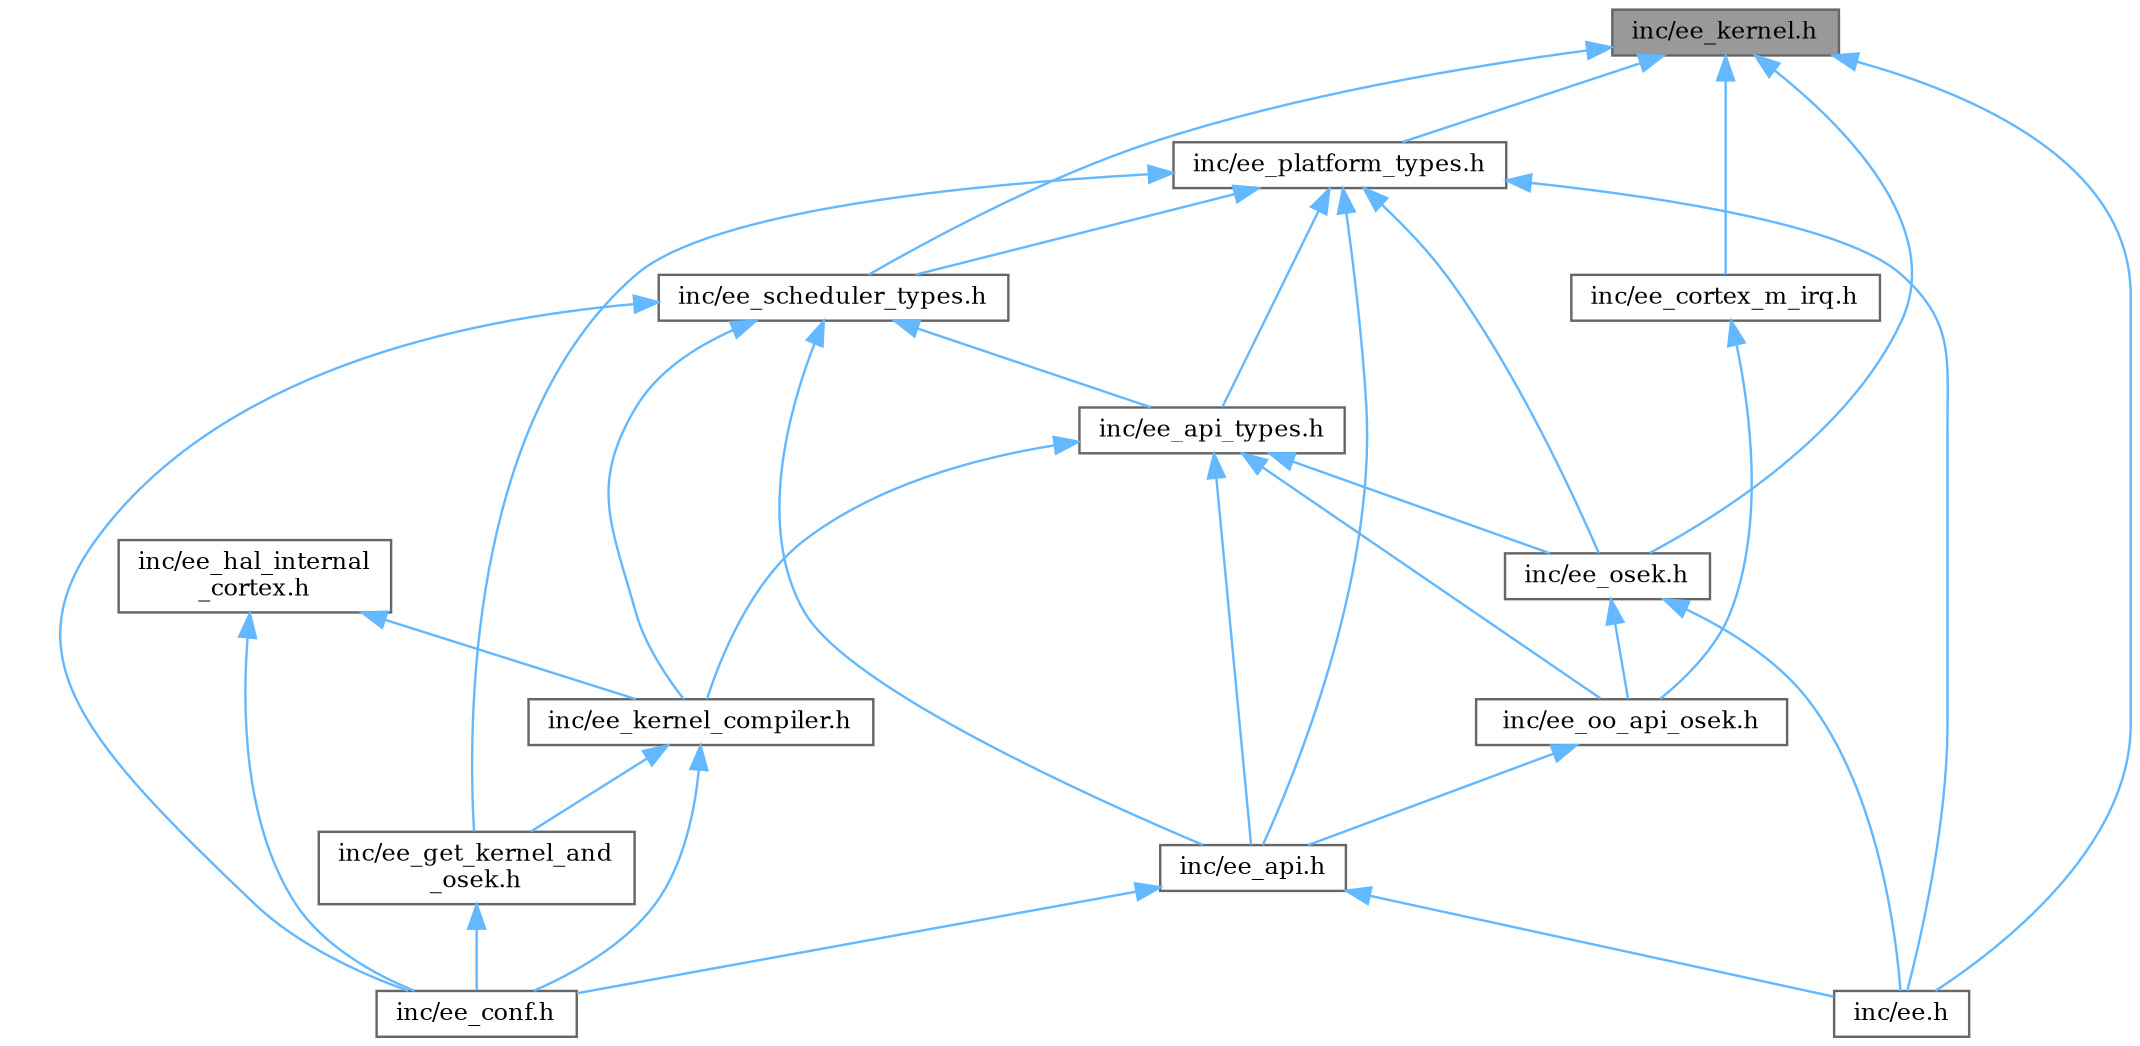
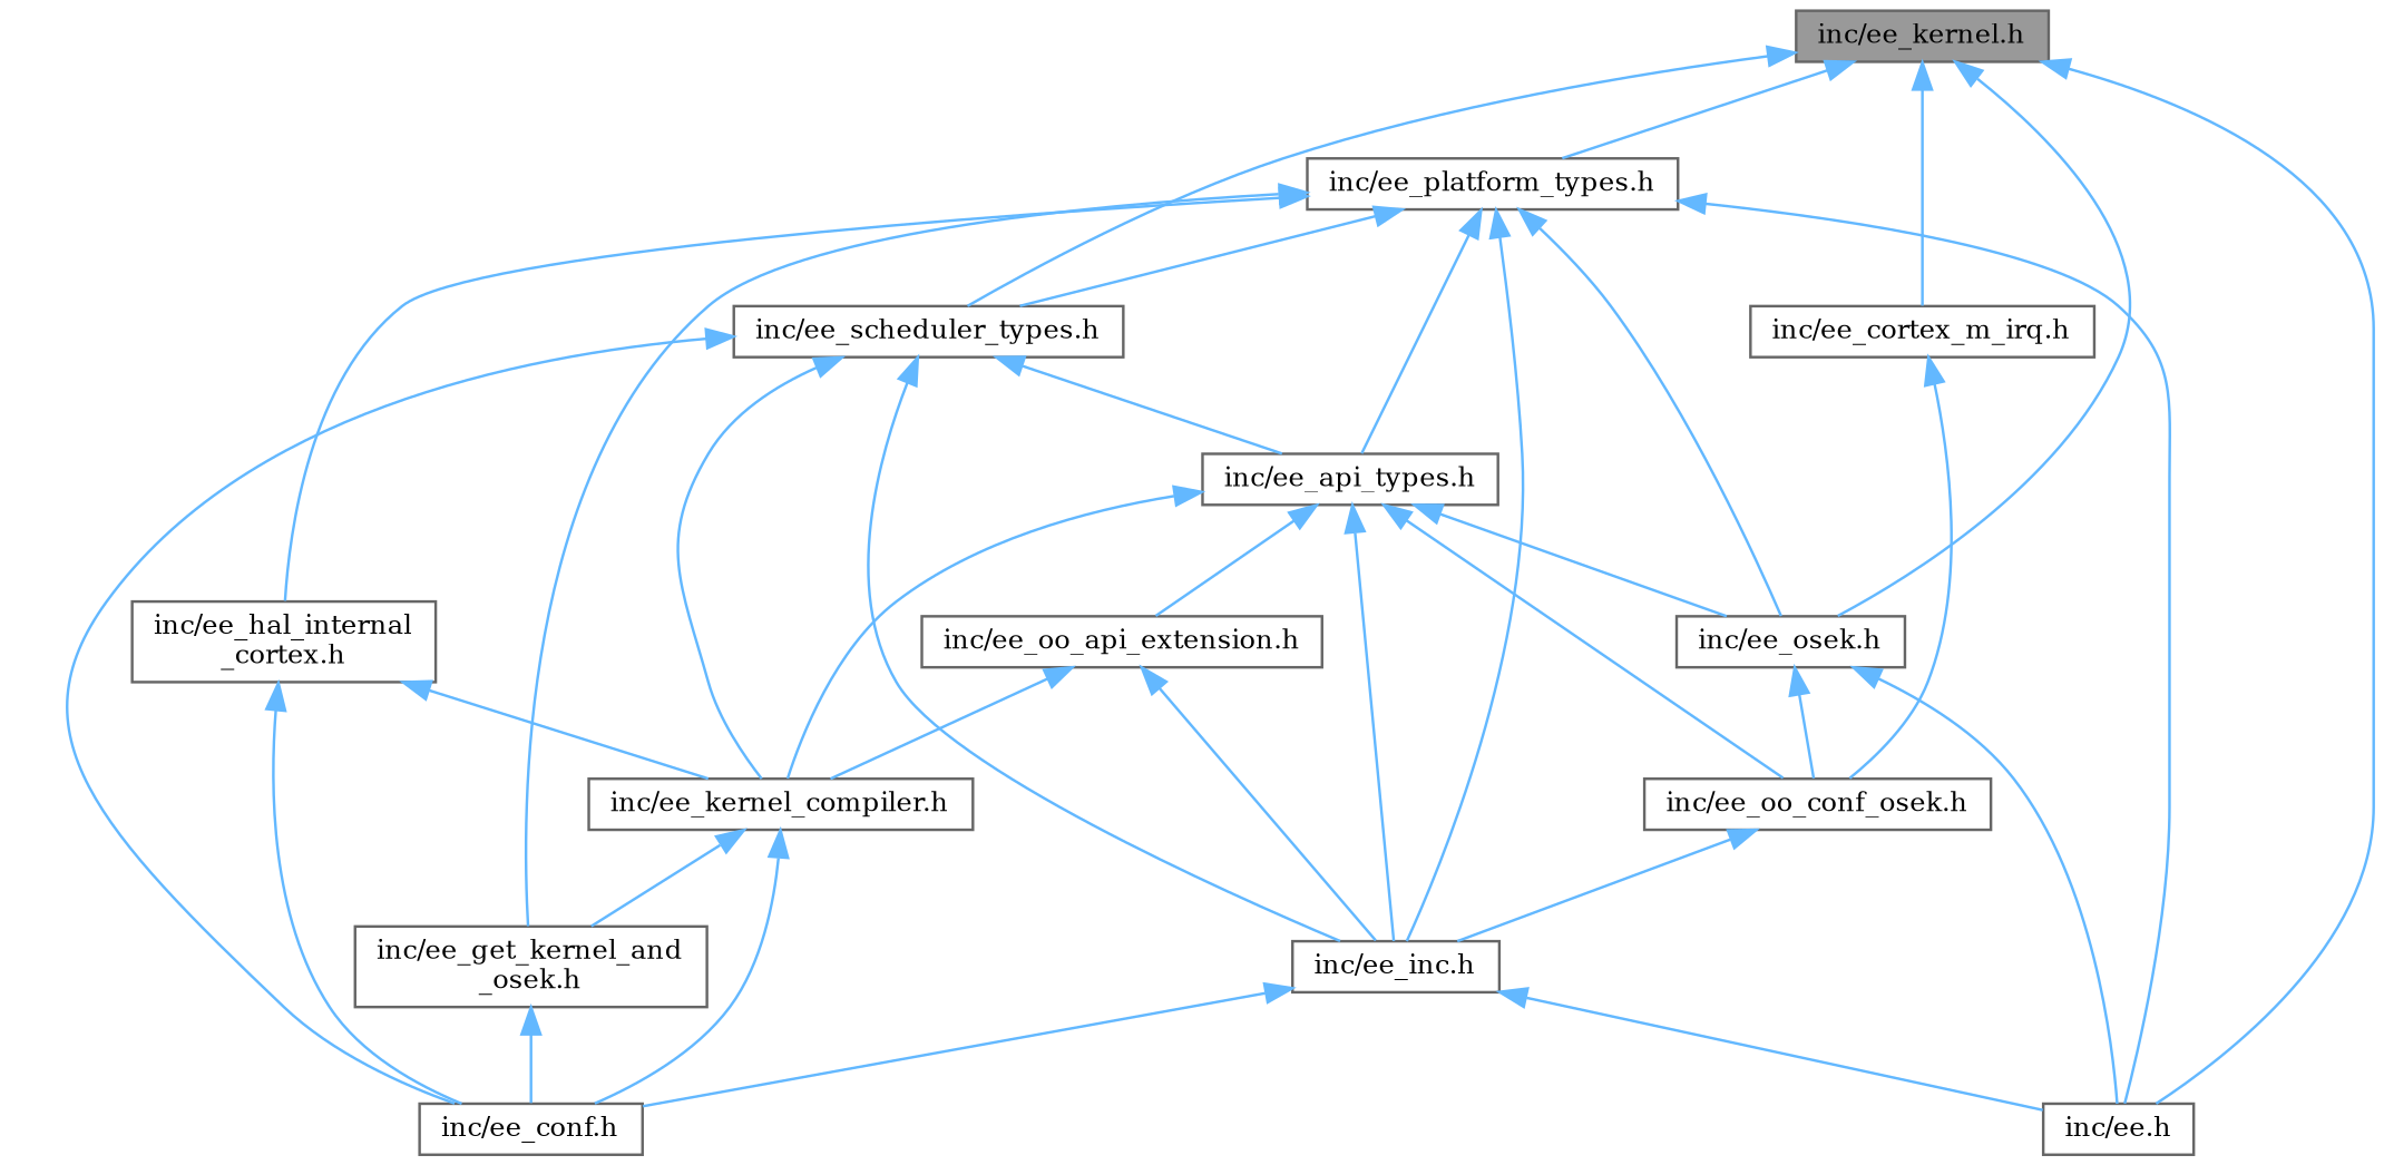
  digraph {
    fontname="DejaVu Serif"
    node [color=grey40 fillcolor=white fontname="DejaVu Serif" fontsize=10 shape=box style=filled]
    edge [color=steelblue1 dir=back fontname="DejaVu Serif" fontsize=10 labelfontname=Helvetica labelfontsize=10 style=solid]
    n1 [color=gray40 fillcolor=grey60 fontcolor=black height=0.2 label="inc/ee_kernel.h" width=0.4]
    n2 [height=0.2 label="inc/ee.h" width=0.4]
    n3 [height=0.2 label="inc/ee_cortex_m_irq.h" width=0.4]
    n4 [height=0.2 label="inc/ee_osek.h" width=0.4]
    n5 [height=0.2 label="inc/ee_platform_types.h" width=0.4]
    n6 [height=0.2 label="inc/ee_scheduler_types.h" width=0.4]
-   n7 [height=0.2 label="inc/ee_oo_api_osek.h" width=0.4]
-   n8 [height=0.2 label="inc/ee_api.h" width=0.4]
+   n7 [height=0.2 label="inc/ee_oo_conf_osek.h" width=0.4]
+   n8 [height=0.2 label="inc/ee_inc.h" width=0.4]
    n9 [height=0.2 label="inc/ee_api_types.h" width=0.4]
    n10 [height=0.2 label="inc/ee_get_kernel_and\l_osek.h" width=0.4]
    n11 [height=0.2 label="inc/ee_hal_internal\l_cortex.h" width=0.4]
    n12 [height=0.2 label="inc/ee_conf.h" width=0.4]
    n13 [height=0.2 label="inc/ee_kernel_compiler.h" width=0.4]
+   n14 [height=0.2 label="inc/ee_oo_api_extension.h" width=0.4]
    n1 -> n2
    n1 -> n3
    n1 -> n4
    n1 -> n5
    n1 -> n6
    n3 -> n7
    n4 -> n2
    n4 -> n7
    n5 -> n2
    n5 -> n4
    n5 -> n6
    n5 -> n8
    n5 -> n9
    n5 -> n10
+   n5 -> n11
    n6 -> n8
    n6 -> n9
    n6 -> n12
    n6 -> n13
    n7 -> n8
    n8 -> n2
    n8 -> n12
    n9 -> n4
    n9 -> n7
    n9 -> n8
    n9 -> n13
+   n9 -> n14
    n10 -> n12
    n11 -> n12
    n11 -> n13
    n13 -> n10
    n13 -> n12
+   n14 -> n8
+   n14 -> n13
  }
